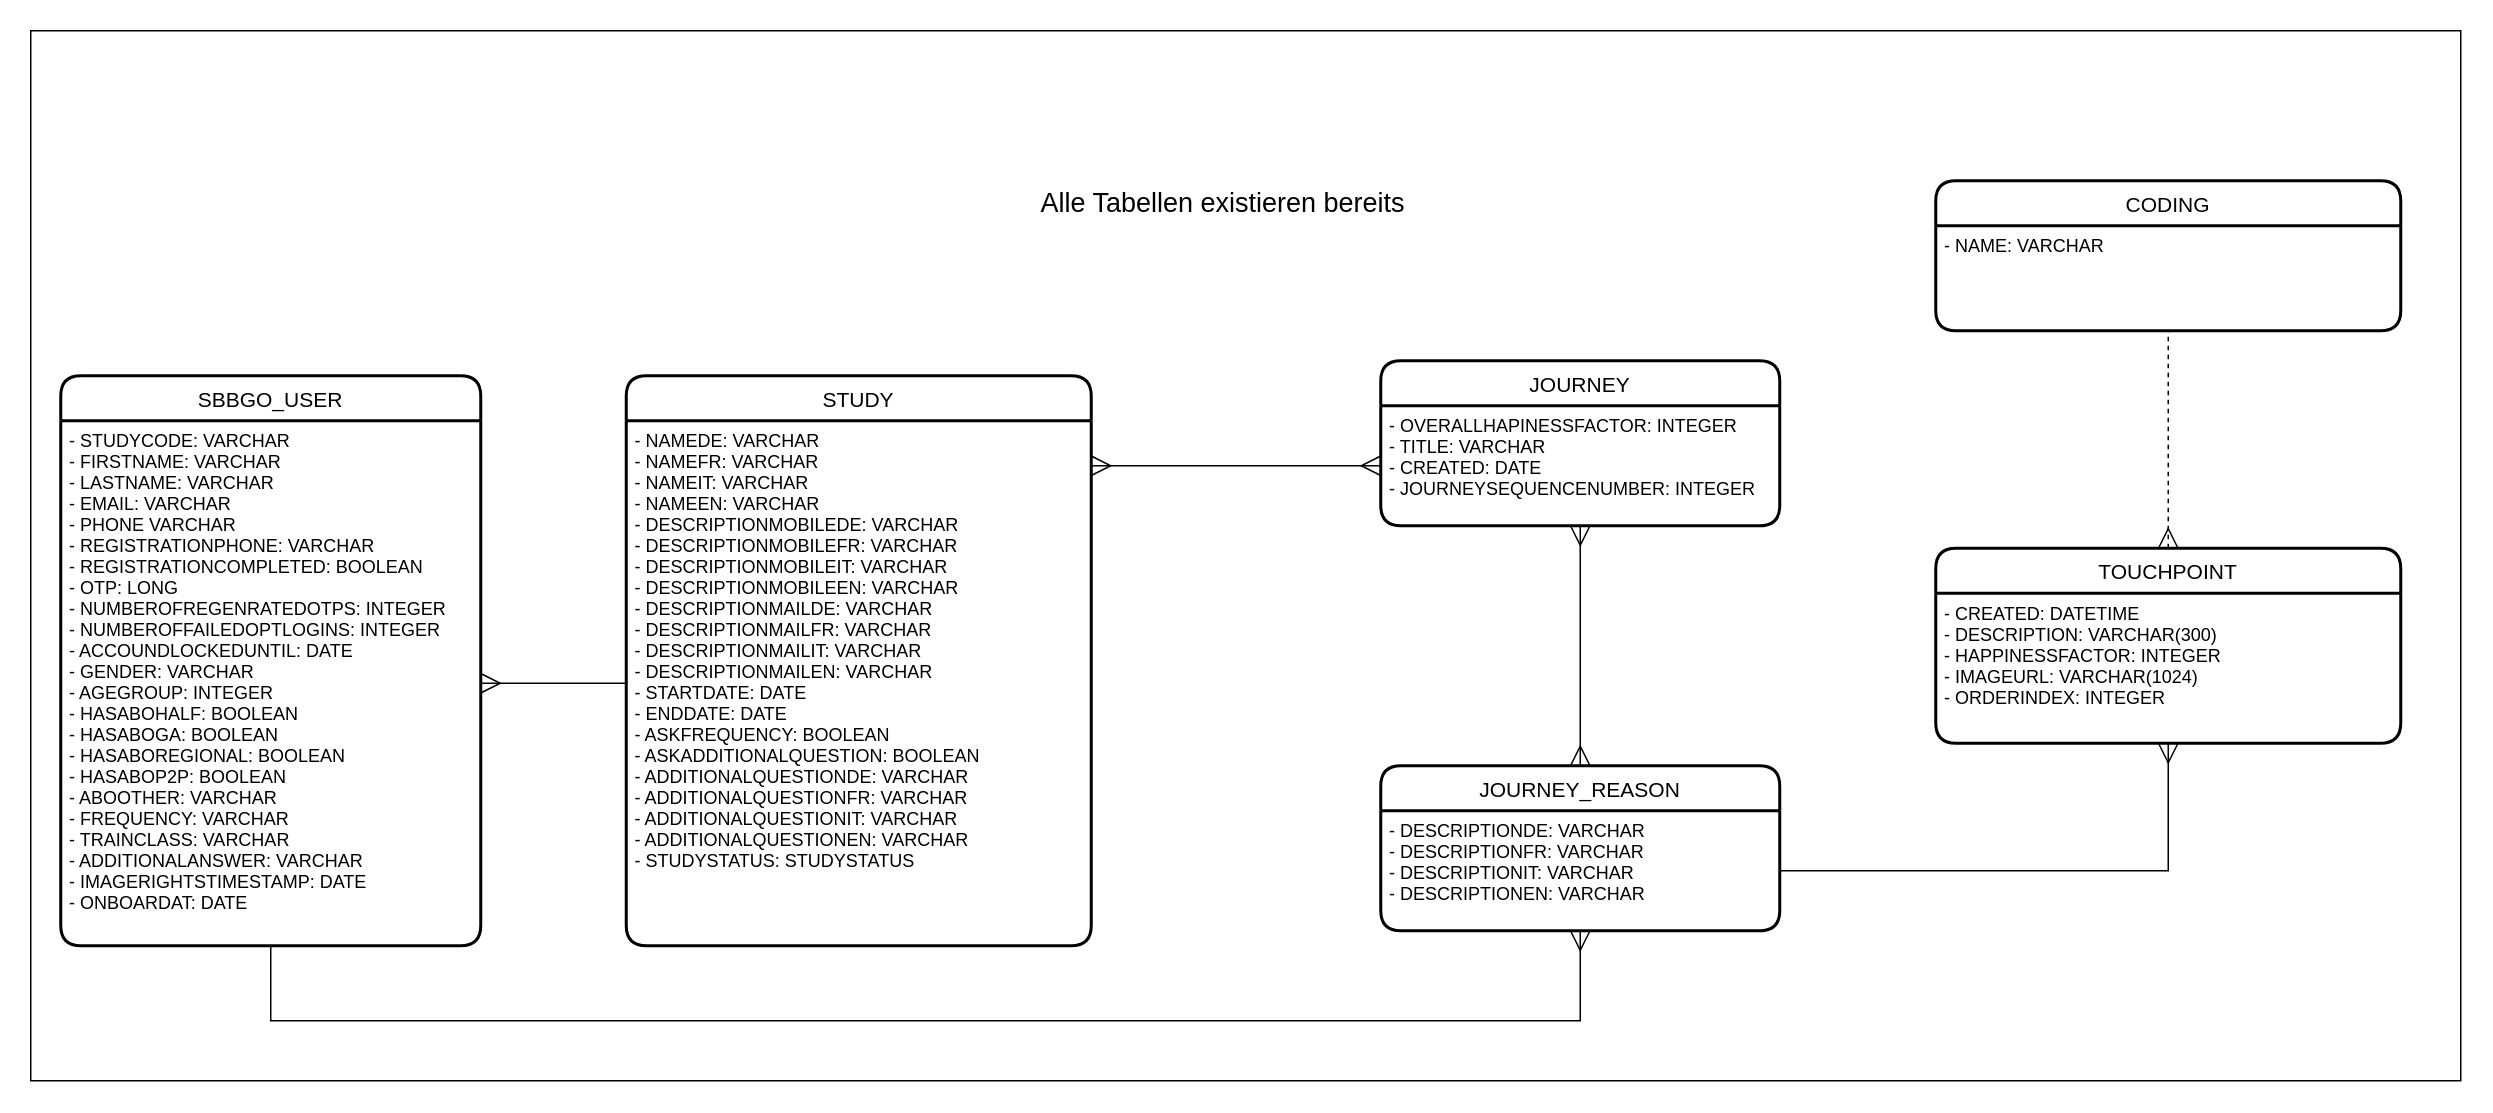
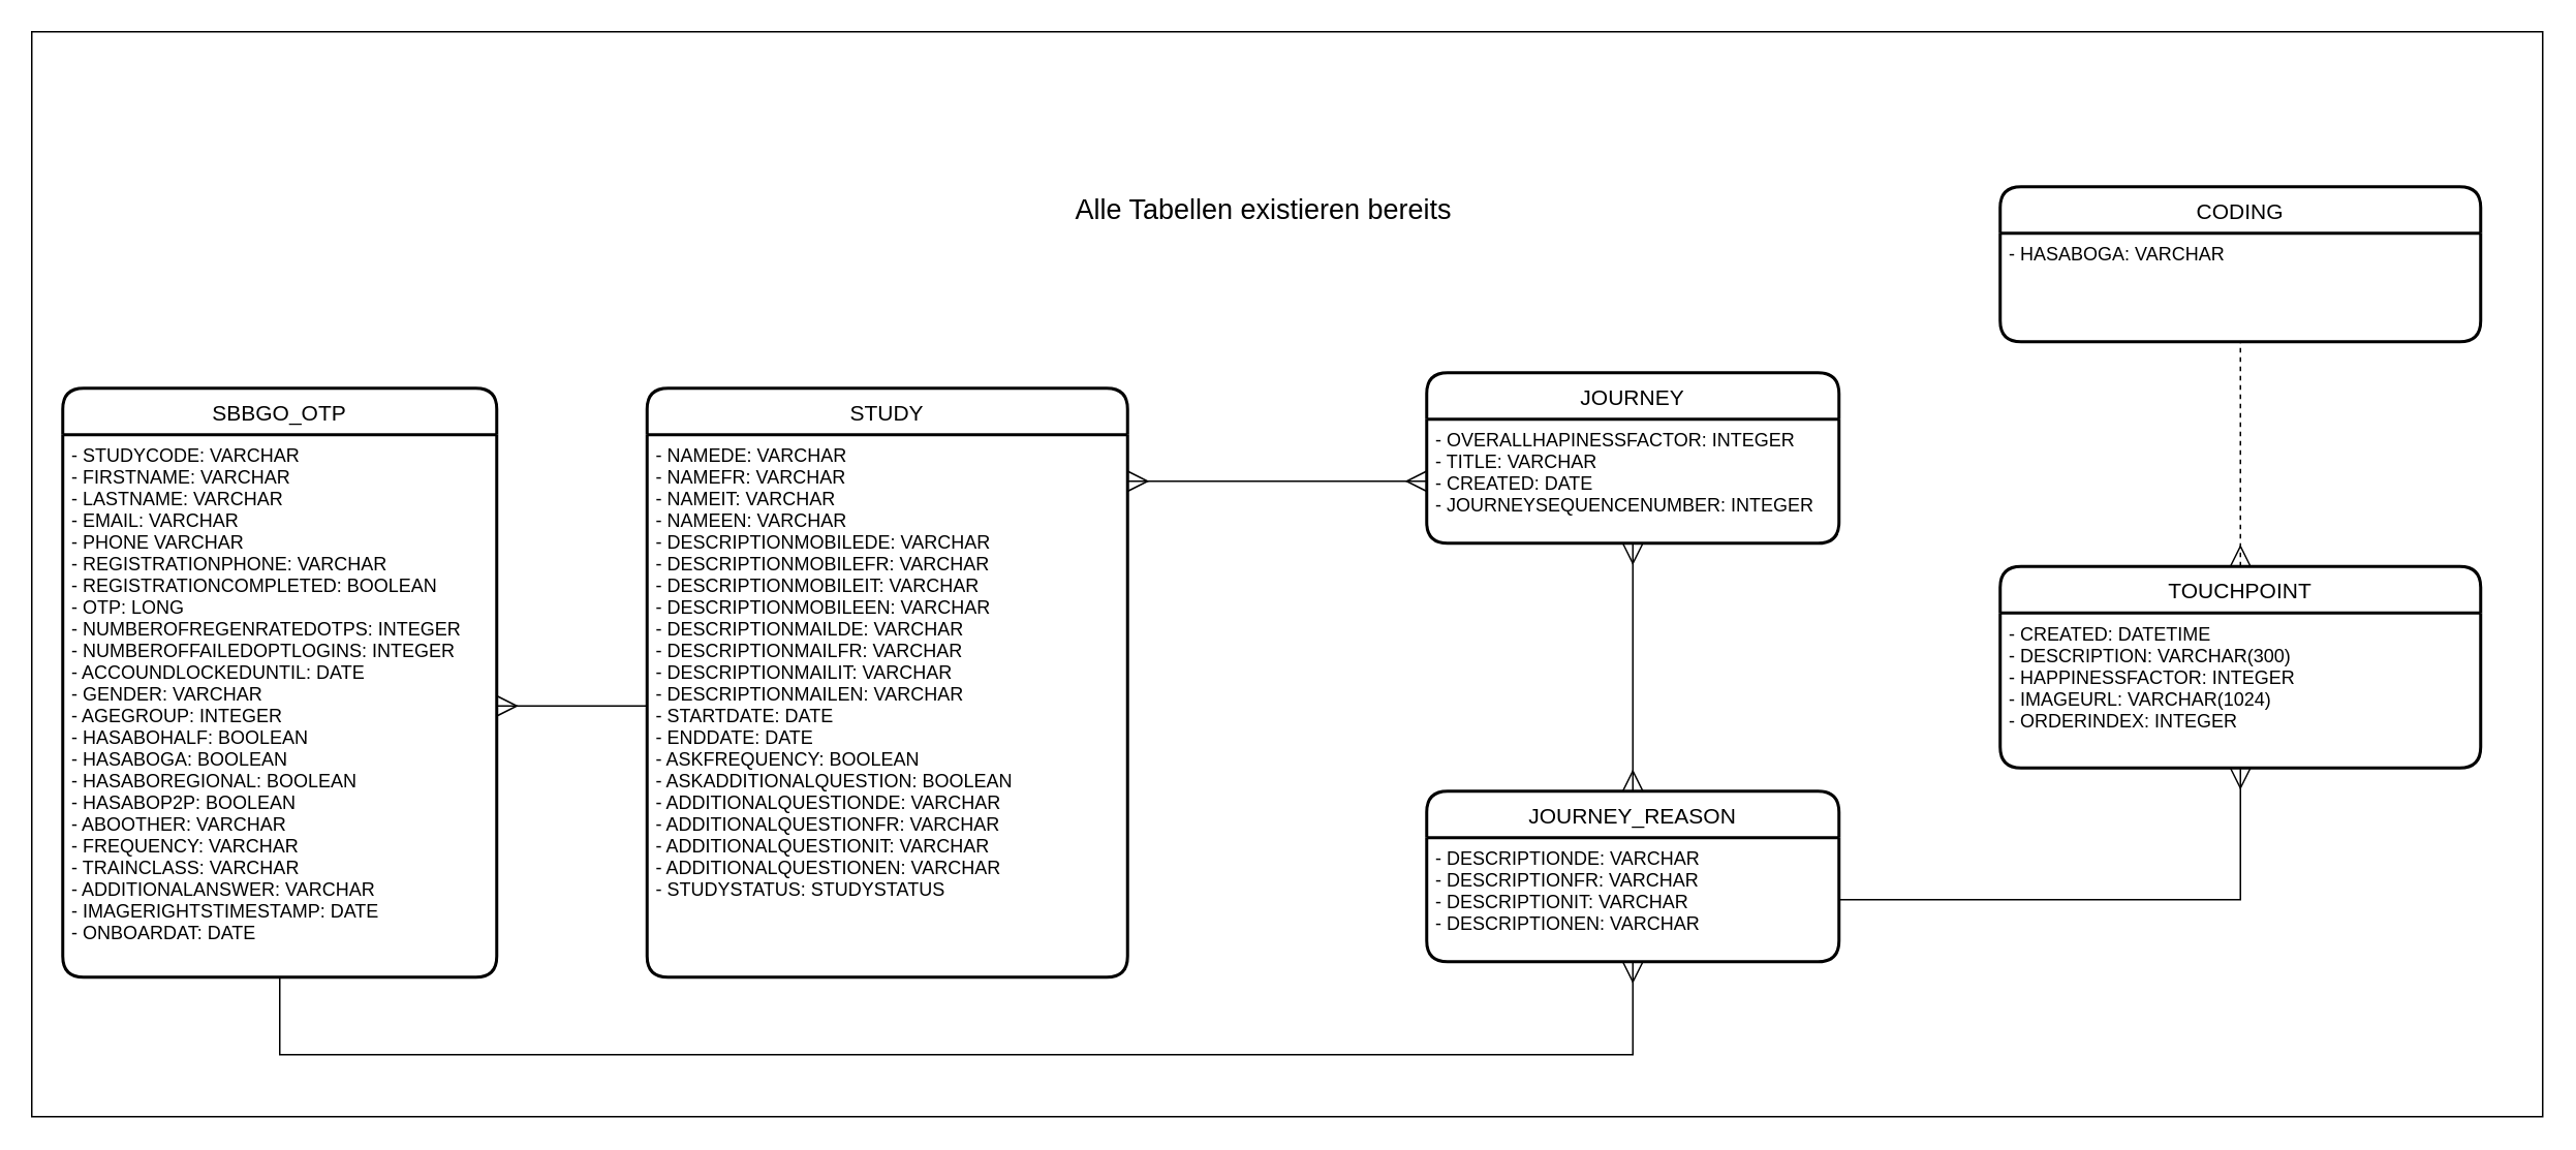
  <mxCell id="0" />
  <mxCell id="1" parent="0" />
  <mxCell id="2" value="" style="rounded=0;whiteSpace=wrap;html=1;" parent="1" vertex="1"><mxGeometry x="20" y="20" width="1620" height="700" as="geometry" /></mxCell>
  <mxCell id="3" value="&lt;font style=&quot;font-size: 18px&quot;&gt;Alle Tabellen existieren bereits&lt;/font&gt;" style="text;html=1;strokeColor=none;fillColor=none;align=center;verticalAlign=middle;whiteSpace=wrap;rounded=0;" parent="1" vertex="1"><mxGeometry x="550" y="90" width="530" height="90" as="geometry" /></mxCell>
- <mxCell id="4" value="SBBGO_USER" style="swimlane;childLayout=stackLayout;horizontal=1;startSize=30;horizontalStack=0;rounded=1;fontSize=14;fontStyle=0;strokeWidth=2;resizeParent=0;resizeLast=1;shadow=0;dashed=0;align=center;" parent="1" vertex="1"><mxGeometry x="40" y="250" width="280" height="380" as="geometry" /></mxCell>
+ <mxCell id="4" value="SBBGO_OTP" style="swimlane;childLayout=stackLayout;horizontal=1;startSize=30;horizontalStack=0;rounded=1;fontSize=14;fontStyle=0;strokeWidth=2;resizeParent=0;resizeLast=1;shadow=0;dashed=0;align=center;" parent="1" vertex="1"><mxGeometry x="40" y="250" width="280" height="380" as="geometry" /></mxCell>
  <mxCell id="5" value="- STUDYCODE: VARCHAR&#10;- FIRSTNAME: VARCHAR&#10;- LASTNAME: VARCHAR&#10;- EMAIL: VARCHAR&#10;- PHONE VARCHAR&#10;- REGISTRATIONPHONE: VARCHAR&#10;- REGISTRATIONCOMPLETED: BOOLEAN&#10;- OTP: LONG&#10;- NUMBEROFREGENRATEDOTPS: INTEGER&#10;- NUMBEROFFAILEDOPTLOGINS: INTEGER&#10;- ACCOUNDLOCKEDUNTIL: DATE&#10;- GENDER: VARCHAR&#10;- AGEGROUP: INTEGER&#10;- HASABOHALF: BOOLEAN&#10;- HASABOGA: BOOLEAN&#10;- HASABOREGIONAL: BOOLEAN&#10;- HASABOP2P: BOOLEAN&#10;- ABOOTHER: VARCHAR&#10;- FREQUENCY: VARCHAR&#10;- TRAINCLASS: VARCHAR&#10;- ADDITIONALANSWER: VARCHAR&#10;- IMAGERIGHTSTIMESTAMP: DATE&#10;- ONBOARDAT: DATE" style="align=left;strokeColor=none;fillColor=none;spacingLeft=4;fontSize=12;verticalAlign=top;resizable=0;rotatable=0;part=1;" parent="4" vertex="1"><mxGeometry y="30" width="280" height="350" as="geometry" /></mxCell>
  <mxCell id="6" value="STUDY" style="swimlane;childLayout=stackLayout;horizontal=1;startSize=30;horizontalStack=0;rounded=1;fontSize=14;fontStyle=0;strokeWidth=2;resizeParent=0;resizeLast=1;shadow=0;dashed=0;align=center;" parent="1" vertex="1"><mxGeometry x="417" y="250" width="310" height="380" as="geometry" /></mxCell>
  <mxCell id="7" value="- NAMEDE: VARCHAR&#10;- NAMEFR: VARCHAR&#10;- NAMEIT: VARCHAR&#10;- NAMEEN: VARCHAR&#10;- DESCRIPTIONMOBILEDE: VARCHAR&#10;- DESCRIPTIONMOBILEFR: VARCHAR&#10;- DESCRIPTIONMOBILEIT: VARCHAR&#10;- DESCRIPTIONMOBILEEN: VARCHAR&#10;- DESCRIPTIONMAILDE: VARCHAR&#10;- DESCRIPTIONMAILFR: VARCHAR&#10;- DESCRIPTIONMAILIT: VARCHAR&#10;- DESCRIPTIONMAILEN: VARCHAR&#10;- STARTDATE: DATE&#10;- ENDDATE: DATE&#10;- ASKFREQUENCY: BOOLEAN&#10;- ASKADDITIONALQUESTION: BOOLEAN&#10;- ADDITIONALQUESTIONDE: VARCHAR&#10;- ADDITIONALQUESTIONFR: VARCHAR&#10;- ADDITIONALQUESTIONIT: VARCHAR&#10;- ADDITIONALQUESTIONEN: VARCHAR&#10;- STUDYSTATUS: STUDYSTATUS" style="align=left;strokeColor=none;fillColor=none;spacingLeft=4;fontSize=12;verticalAlign=top;resizable=0;rotatable=0;part=1;" parent="6" vertex="1"><mxGeometry y="30" width="310" height="350" as="geometry" /></mxCell>
  <mxCell id="8" value="TOUCHPOINT" style="swimlane;childLayout=stackLayout;horizontal=1;startSize=30;horizontalStack=0;rounded=1;fontSize=14;fontStyle=0;strokeWidth=2;resizeParent=0;resizeLast=1;shadow=0;dashed=0;align=center;" parent="1" vertex="1"><mxGeometry x="1290" y="365" width="310" height="130" as="geometry" /></mxCell>
  <mxCell id="9" value="- CREATED: DATETIME&#10;- DESCRIPTION: VARCHAR(300)&#10;- HAPPINESSFACTOR: INTEGER&#10;- IMAGEURL: VARCHAR(1024)&#10;- ORDERINDEX: INTEGER&#10;" style="align=left;strokeColor=none;fillColor=none;spacingLeft=4;fontSize=12;verticalAlign=top;resizable=0;rotatable=0;part=1;" parent="8" vertex="1"><mxGeometry y="30" width="310" height="100" as="geometry" /></mxCell>
  <mxCell id="10" value="CODING" style="swimlane;childLayout=stackLayout;horizontal=1;startSize=30;horizontalStack=0;rounded=1;fontSize=14;fontStyle=0;strokeWidth=2;resizeParent=0;resizeLast=1;shadow=0;dashed=0;align=center;" parent="1" vertex="1"><mxGeometry x="1290" y="120" width="310" height="100" as="geometry" /></mxCell>
- <mxCell id="11" value="- NAME: VARCHAR" style="align=left;strokeColor=none;fillColor=none;spacingLeft=4;fontSize=12;verticalAlign=top;resizable=0;rotatable=0;part=1;" parent="10" vertex="1"><mxGeometry y="30" width="310" height="70" as="geometry" /></mxCell>
+ <mxCell id="11" value="- HASABOGA: VARCHAR" style="align=left;strokeColor=none;fillColor=none;spacingLeft=4;fontSize=12;verticalAlign=top;resizable=0;rotatable=0;part=1;" parent="10" vertex="1"><mxGeometry y="30" width="310" height="70" as="geometry" /></mxCell>
  <mxCell id="12" value="JOURNEY" style="swimlane;childLayout=stackLayout;horizontal=1;startSize=30;horizontalStack=0;rounded=1;fontSize=14;fontStyle=0;strokeWidth=2;resizeParent=0;resizeLast=1;shadow=0;dashed=0;align=center;" parent="1" vertex="1"><mxGeometry x="920" y="240" width="266" height="110" as="geometry" /></mxCell>
  <mxCell id="13" value="- OVERALLHAPINESSFACTOR: INTEGER&#10;- TITLE: VARCHAR&#10;- CREATED: DATE&#10;- JOURNEYSEQUENCENUMBER: INTEGER" style="align=left;strokeColor=none;fillColor=none;spacingLeft=4;fontSize=12;verticalAlign=top;resizable=0;rotatable=0;part=1;" parent="12" vertex="1"><mxGeometry y="30" width="266" height="80" as="geometry" /></mxCell>
  <mxCell id="14" value="JOURNEY_REASON" style="swimlane;childLayout=stackLayout;horizontal=1;startSize=30;horizontalStack=0;rounded=1;fontSize=14;fontStyle=0;strokeWidth=2;resizeParent=0;resizeLast=1;shadow=0;dashed=0;align=center;" parent="1" vertex="1"><mxGeometry x="920" y="510" width="266" height="110" as="geometry" /></mxCell>
  <mxCell id="15" value="- DESCRIPTIONDE: VARCHAR&#10;- DESCRIPTIONFR: VARCHAR&#10;- DESCRIPTIONIT: VARCHAR&#10;- DESCRIPTIONEN: VARCHAR" style="align=left;strokeColor=none;fillColor=none;spacingLeft=4;fontSize=12;verticalAlign=top;resizable=0;rotatable=0;part=1;" parent="14" vertex="1"><mxGeometry y="30" width="266" height="80" as="geometry" /></mxCell>
  <mxCell id="16" value="" style="edgeStyle=orthogonalEdgeStyle;rounded=0;orthogonalLoop=1;jettySize=auto;html=1;endArrow=none;endFill=0;endSize=11;startSize=11;startArrow=ERmany;startFill=0;exitX=1;exitY=0.5;exitDx=0;exitDy=0;entryX=0;entryY=0.5;entryDx=0;entryDy=0;" parent="1" source="5" target="7" edge="1"><mxGeometry relative="1" as="geometry"><Array as="points"><mxPoint x="417" y="455" /></Array><mxPoint x="340" y="359.999" as="sourcePoint" /><mxPoint x="450" y="359.999" as="targetPoint" /></mxGeometry></mxCell>
  <mxCell id="17" style="edgeStyle=orthogonalEdgeStyle;rounded=0;orthogonalLoop=1;jettySize=auto;html=1;endArrow=ERmany;endFill=0;startArrow=ERmany;startFill=0;endSize=11;startSize=11;" parent="1" source="13" edge="1"><mxGeometry relative="1" as="geometry"><mxPoint x="807" y="310" as="sourcePoint" /><mxPoint x="727" y="310" as="targetPoint" /></mxGeometry></mxCell>
  <mxCell id="18" style="edgeStyle=orthogonalEdgeStyle;rounded=0;orthogonalLoop=1;jettySize=auto;html=1;endArrow=ERmany;endFill=0;startArrow=ERmany;startFill=0;endSize=11;startSize=11;exitX=0.5;exitY=1;exitDx=0;exitDy=0;entryX=0.5;entryY=0;entryDx=0;entryDy=0;" parent="1" source="13" target="14" edge="1"><mxGeometry relative="1" as="geometry"><mxPoint x="930" y="320" as="sourcePoint" /><mxPoint x="737" y="320" as="targetPoint" /></mxGeometry></mxCell>
  <mxCell id="19" style="edgeStyle=orthogonalEdgeStyle;rounded=0;orthogonalLoop=1;jettySize=auto;html=1;endArrow=none;endFill=0;startArrow=ERmany;startFill=0;endSize=11;startSize=11;entryX=0.5;entryY=1;entryDx=0;entryDy=0;" parent="1" source="15" target="5" edge="1"><mxGeometry relative="1" as="geometry"><mxPoint x="1110" y="857" as="sourcePoint" /><Array as="points"><mxPoint x="1053" y="680" /><mxPoint x="180" y="680" /></Array><mxPoint x="640" y="850" as="targetPoint" /></mxGeometry></mxCell>
  <mxCell id="20" style="edgeStyle=orthogonalEdgeStyle;rounded=0;orthogonalLoop=1;jettySize=auto;html=1;endArrow=none;endFill=0;startArrow=ERmany;startFill=0;endSize=11;startSize=11;exitX=0.5;exitY=1;exitDx=0;exitDy=0;entryX=1;entryY=0.5;entryDx=0;entryDy=0;" parent="1" source="9" target="15" edge="1"><mxGeometry relative="1" as="geometry"><mxPoint x="1159.999" y="620.004" as="targetPoint" /><Array as="points"><mxPoint x="1445" y="580" /></Array><mxPoint x="1279.94" y="610.889" as="sourcePoint" /></mxGeometry></mxCell>
  <mxCell id="21" style="edgeStyle=orthogonalEdgeStyle;rounded=0;orthogonalLoop=1;jettySize=auto;html=1;endArrow=none;endFill=0;startArrow=ERmany;startFill=0;endSize=11;startSize=11;exitX=0.5;exitY=0;exitDx=0;exitDy=0;entryX=0.5;entryY=1;entryDx=0;entryDy=0;dashed=1;" parent="1" source="8" target="11" edge="1"><mxGeometry relative="1" as="geometry"><mxPoint x="1196" y="590" as="targetPoint" /><Array as="points"><mxPoint x="1445" y="330" /><mxPoint x="1445" y="330" /></Array><mxPoint x="1455" y="505" as="sourcePoint" /></mxGeometry></mxCell>
